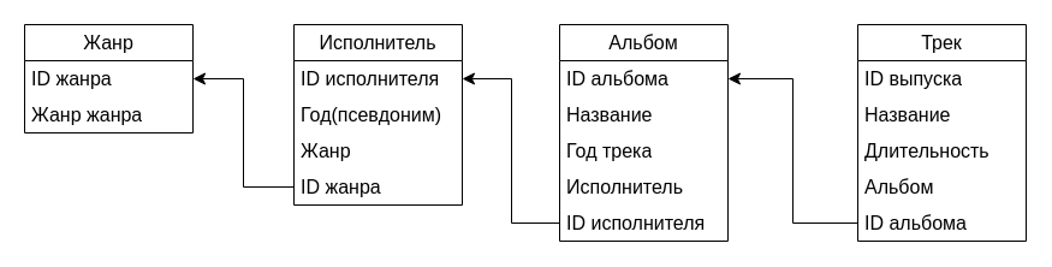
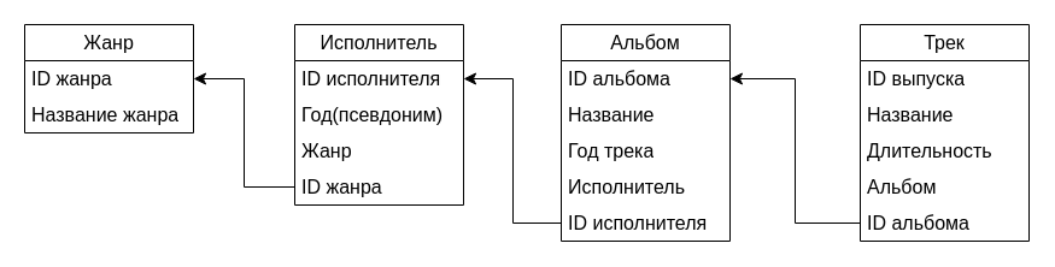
  <mxCell id="0" />
  <mxCell id="1" parent="0" />
  <mxCell id="2" value="Жанр" style="swimlane;fontStyle=0;childLayout=stackLayout;horizontal=1;startSize=30;horizontalStack=0;resizeParent=1;resizeParentMax=0;resizeLast=0;collapsible=1;marginBottom=0;whiteSpace=wrap;html=1;fontSize=16;" vertex="1" parent="1"><mxGeometry x="20" y="20" width="140" height="90" as="geometry" /></mxCell>
  <mxCell id="3" value="ID жанра" style="text;strokeColor=none;fillColor=none;align=left;verticalAlign=middle;spacingLeft=4;spacingRight=4;overflow=hidden;points=[[0,0.5],[1,0.5]];portConstraint=eastwest;rotatable=0;whiteSpace=wrap;html=1;fontSize=16;" vertex="1" parent="2"><mxGeometry y="30" width="140" height="30" as="geometry" /></mxCell>
- <mxCell id="4" value="Жанр жанра" style="text;strokeColor=none;fillColor=none;align=left;verticalAlign=middle;spacingLeft=4;spacingRight=4;overflow=hidden;points=[[0,0.5],[1,0.5]];portConstraint=eastwest;rotatable=0;whiteSpace=wrap;html=1;fontSize=16;" vertex="1" parent="2"><mxGeometry y="60" width="140" height="30" as="geometry" /></mxCell>
+ <mxCell id="4" value="Название жанра" style="text;strokeColor=none;fillColor=none;align=left;verticalAlign=middle;spacingLeft=4;spacingRight=4;overflow=hidden;points=[[0,0.5],[1,0.5]];portConstraint=eastwest;rotatable=0;whiteSpace=wrap;html=1;fontSize=16;" vertex="1" parent="2"><mxGeometry y="60" width="140" height="30" as="geometry" /></mxCell>
  <mxCell id="5" value="Исполнитель" style="swimlane;fontStyle=0;childLayout=stackLayout;horizontal=1;startSize=30;horizontalStack=0;resizeParent=1;resizeParentMax=0;resizeLast=0;collapsible=1;marginBottom=0;whiteSpace=wrap;html=1;fontSize=16;" vertex="1" parent="1"><mxGeometry x="244" y="20" width="140" height="150" as="geometry" /></mxCell>
  <mxCell id="6" value="ID исполнителя" style="text;strokeColor=none;fillColor=none;align=left;verticalAlign=middle;spacingLeft=4;spacingRight=4;overflow=hidden;points=[[0,0.5],[1,0.5]];portConstraint=eastwest;rotatable=0;whiteSpace=wrap;html=1;fontSize=16;" vertex="1" parent="5"><mxGeometry y="30" width="140" height="30" as="geometry" /></mxCell>
  <mxCell id="7" value="Год(псевдоним)" style="text;strokeColor=none;fillColor=none;align=left;verticalAlign=middle;spacingLeft=4;spacingRight=4;overflow=hidden;points=[[0,0.5],[1,0.5]];portConstraint=eastwest;rotatable=0;whiteSpace=wrap;html=1;fontSize=16;" vertex="1" parent="5"><mxGeometry y="60" width="140" height="30" as="geometry" /></mxCell>
  <mxCell id="8" value="Жанр" style="text;strokeColor=none;fillColor=none;align=left;verticalAlign=middle;spacingLeft=4;spacingRight=4;overflow=hidden;points=[[0,0.5],[1,0.5]];portConstraint=eastwest;rotatable=0;whiteSpace=wrap;html=1;fontSize=16;" vertex="1" parent="5"><mxGeometry y="90" width="140" height="30" as="geometry" /></mxCell>
  <mxCell id="9" value="ID жанра" style="text;strokeColor=none;fillColor=none;align=left;verticalAlign=middle;spacingLeft=4;spacingRight=4;overflow=hidden;points=[[0,0.5],[1,0.5]];portConstraint=eastwest;rotatable=0;whiteSpace=wrap;html=1;fontSize=16;" vertex="1" parent="5"><mxGeometry y="120" width="140" height="30" as="geometry" /></mxCell>
  <mxCell id="10" value="Альбом" style="swimlane;fontStyle=0;childLayout=stackLayout;horizontal=1;startSize=30;horizontalStack=0;resizeParent=1;resizeParentMax=0;resizeLast=0;collapsible=1;marginBottom=0;whiteSpace=wrap;html=1;fontSize=16;" vertex="1" parent="1"><mxGeometry x="465" y="20" width="140" height="180" as="geometry" /></mxCell>
  <mxCell id="11" value="ID альбома" style="text;strokeColor=none;fillColor=none;align=left;verticalAlign=middle;spacingLeft=4;spacingRight=4;overflow=hidden;points=[[0,0.5],[1,0.5]];portConstraint=eastwest;rotatable=0;whiteSpace=wrap;html=1;fontSize=16;" vertex="1" parent="10"><mxGeometry y="30" width="140" height="30" as="geometry" /></mxCell>
  <mxCell id="12" value="Название" style="text;strokeColor=none;fillColor=none;align=left;verticalAlign=middle;spacingLeft=4;spacingRight=4;overflow=hidden;points=[[0,0.5],[1,0.5]];portConstraint=eastwest;rotatable=0;whiteSpace=wrap;html=1;fontSize=16;" vertex="1" parent="10"><mxGeometry y="60" width="140" height="30" as="geometry" /></mxCell>
  <mxCell id="13" value="Год трека" style="text;strokeColor=none;fillColor=none;align=left;verticalAlign=middle;spacingLeft=4;spacingRight=4;overflow=hidden;points=[[0,0.5],[1,0.5]];portConstraint=eastwest;rotatable=0;whiteSpace=wrap;html=1;fontSize=16;" vertex="1" parent="10"><mxGeometry y="90" width="140" height="30" as="geometry" /></mxCell>
  <mxCell id="14" value="Исполнитель" style="text;strokeColor=none;fillColor=none;align=left;verticalAlign=middle;spacingLeft=4;spacingRight=4;overflow=hidden;points=[[0,0.5],[1,0.5]];portConstraint=eastwest;rotatable=0;whiteSpace=wrap;html=1;fontSize=16;" vertex="1" parent="10"><mxGeometry y="120" width="140" height="30" as="geometry" /></mxCell>
  <mxCell id="15" value="ID исполнителя" style="text;strokeColor=none;fillColor=none;align=left;verticalAlign=middle;spacingLeft=4;spacingRight=4;overflow=hidden;points=[[0,0.5],[1,0.5]];portConstraint=eastwest;rotatable=0;whiteSpace=wrap;html=1;fontSize=16;" vertex="1" parent="10"><mxGeometry y="150" width="140" height="30" as="geometry" /></mxCell>
  <mxCell id="16" value="Трек" style="swimlane;fontStyle=0;childLayout=stackLayout;horizontal=1;startSize=30;horizontalStack=0;resizeParent=1;resizeParentMax=0;resizeLast=0;collapsible=1;marginBottom=0;whiteSpace=wrap;html=1;fontSize=16;" vertex="1" parent="1"><mxGeometry x="713" y="20" width="140" height="180" as="geometry" /></mxCell>
  <mxCell id="17" value="ID выпуска" style="text;strokeColor=none;fillColor=none;align=left;verticalAlign=middle;spacingLeft=4;spacingRight=4;overflow=hidden;points=[[0,0.5],[1,0.5]];portConstraint=eastwest;rotatable=0;whiteSpace=wrap;html=1;fontSize=16;" vertex="1" parent="16"><mxGeometry y="30" width="140" height="30" as="geometry" /></mxCell>
  <mxCell id="18" value="Название" style="text;strokeColor=none;fillColor=none;align=left;verticalAlign=middle;spacingLeft=4;spacingRight=4;overflow=hidden;points=[[0,0.5],[1,0.5]];portConstraint=eastwest;rotatable=0;whiteSpace=wrap;html=1;fontSize=16;" vertex="1" parent="16"><mxGeometry y="60" width="140" height="30" as="geometry" /></mxCell>
  <mxCell id="19" value="Длительность" style="text;strokeColor=none;fillColor=none;align=left;verticalAlign=middle;spacingLeft=4;spacingRight=4;overflow=hidden;points=[[0,0.5],[1,0.5]];portConstraint=eastwest;rotatable=0;whiteSpace=wrap;html=1;fontSize=16;" vertex="1" parent="16"><mxGeometry y="90" width="140" height="30" as="geometry" /></mxCell>
  <mxCell id="20" value="Альбом" style="text;strokeColor=none;fillColor=none;align=left;verticalAlign=middle;spacingLeft=4;spacingRight=4;overflow=hidden;points=[[0,0.5],[1,0.5]];portConstraint=eastwest;rotatable=0;whiteSpace=wrap;html=1;fontSize=16;" vertex="1" parent="16"><mxGeometry y="120" width="140" height="30" as="geometry" /></mxCell>
  <mxCell id="21" value="ID альбома" style="text;strokeColor=none;fillColor=none;align=left;verticalAlign=middle;spacingLeft=4;spacingRight=4;overflow=hidden;points=[[0,0.5],[1,0.5]];portConstraint=eastwest;rotatable=0;whiteSpace=wrap;html=1;fontSize=16;" vertex="1" parent="16"><mxGeometry y="150" width="140" height="30" as="geometry" /></mxCell>
  <mxCell id="22" value="" style="edgeStyle=elbowEdgeStyle;elbow=horizontal;endArrow=classic;html=1;curved=0;rounded=0;endSize=8;startSize=8;fontSize=12;exitX=0;exitY=0.5;exitDx=0;exitDy=0;entryX=1;entryY=0.5;entryDx=0;entryDy=0;" edge="1" parent="1" source="21" target="11"><mxGeometry width="50" height="50" relative="1" as="geometry"><mxPoint x="487" y="197" as="sourcePoint" /><mxPoint x="537" y="147" as="targetPoint" /></mxGeometry></mxCell>
  <mxCell id="23" value="" style="edgeStyle=elbowEdgeStyle;elbow=horizontal;endArrow=classic;html=1;curved=0;rounded=0;endSize=8;startSize=8;fontSize=12;exitX=0;exitY=0.5;exitDx=0;exitDy=0;entryX=1;entryY=0.5;entryDx=0;entryDy=0;" edge="1" parent="1" source="15" target="6"><mxGeometry width="50" height="50" relative="1" as="geometry"><mxPoint x="487" y="197" as="sourcePoint" /><mxPoint x="537" y="147" as="targetPoint" /></mxGeometry></mxCell>
  <mxCell id="24" value="" style="edgeStyle=elbowEdgeStyle;elbow=horizontal;endArrow=classic;html=1;curved=0;rounded=0;endSize=8;startSize=8;fontSize=12;exitX=0;exitY=0.5;exitDx=0;exitDy=0;entryX=1;entryY=0.5;entryDx=0;entryDy=0;" edge="1" parent="1" source="9" target="3"><mxGeometry width="50" height="50" relative="1" as="geometry"><mxPoint x="487" y="197" as="sourcePoint" /><mxPoint x="537" y="147" as="targetPoint" /></mxGeometry></mxCell>
